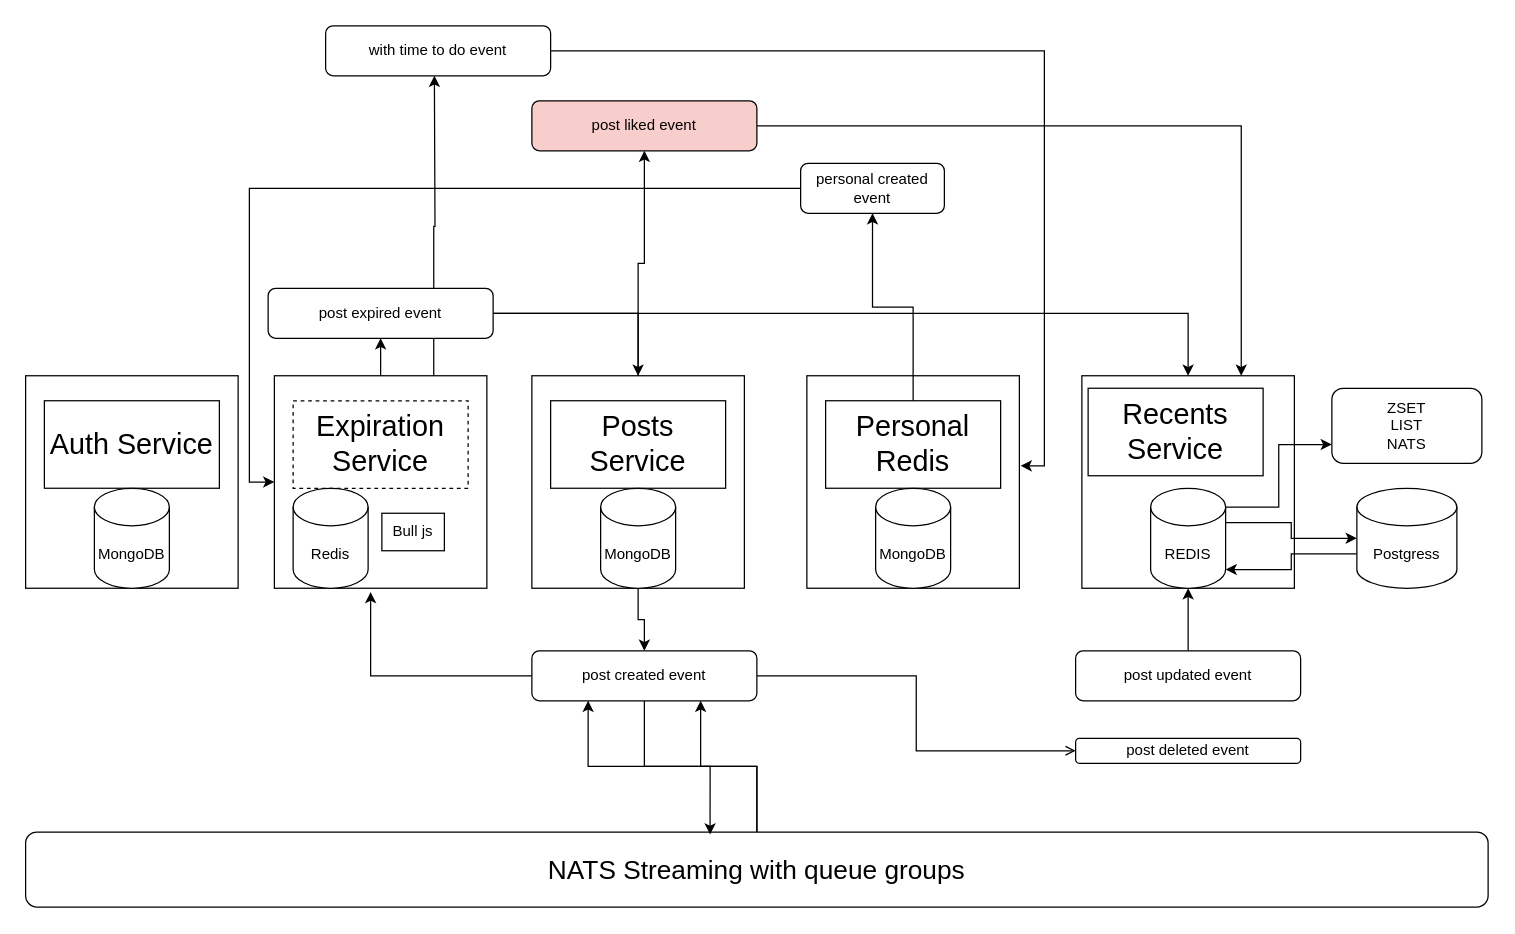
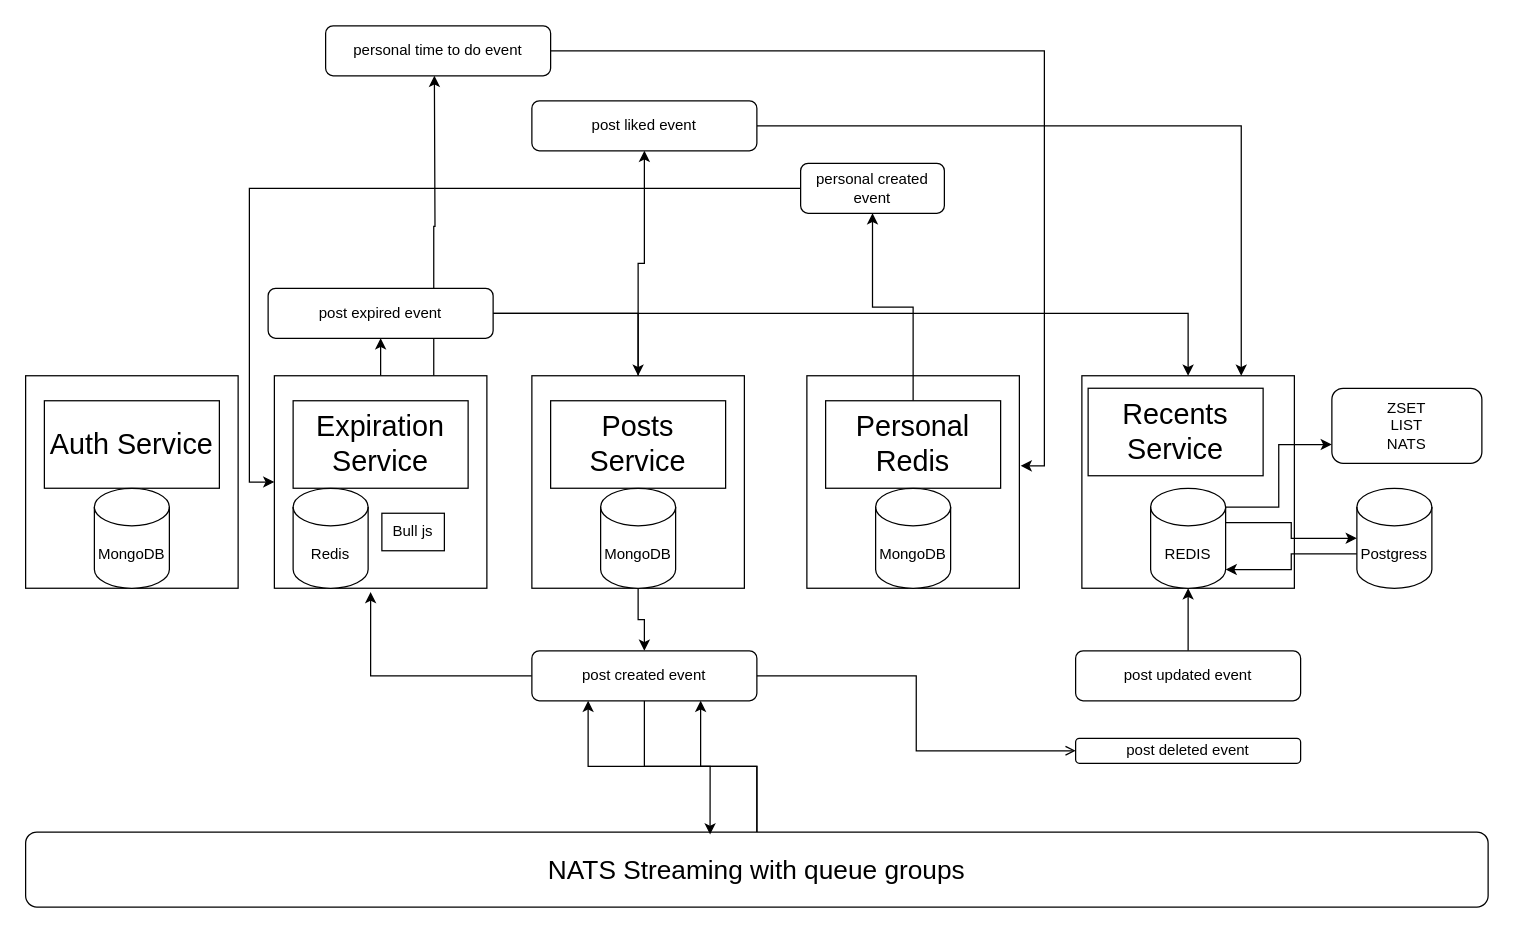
  <mxCell id="0" />
  <mxCell id="1" parent="0" />
  <mxCell id="2" value="" style="whiteSpace=wrap;html=1;aspect=fixed;" parent="1" vertex="1"><mxGeometry x="20" y="300" width="170" height="170" as="geometry" /></mxCell>
  <mxCell id="3" value="&lt;font style=&quot;font-size: 23px&quot;&gt;Auth Service&lt;/font&gt;" style="rounded=0;whiteSpace=wrap;html=1;" parent="1" vertex="1"><mxGeometry x="35" y="320" width="140" height="70" as="geometry" /></mxCell>
  <mxCell id="4" style="edgeStyle=orthogonalEdgeStyle;rounded=0;orthogonalLoop=1;jettySize=auto;html=1;exitX=0.5;exitY=0;exitDx=0;exitDy=0;entryX=0.5;entryY=1;entryDx=0;entryDy=0;" parent="1" source="6" target="26" edge="1"><mxGeometry relative="1" as="geometry" /></mxCell>
  <mxCell id="5" style="edgeStyle=orthogonalEdgeStyle;rounded=0;orthogonalLoop=1;jettySize=auto;html=1;exitX=0.75;exitY=0;exitDx=0;exitDy=0;" parent="1" source="6" edge="1"><mxGeometry relative="1" as="geometry"><mxPoint x="347" y="60" as="targetPoint" /></mxGeometry></mxCell>
  <mxCell id="6" value="" style="whiteSpace=wrap;html=1;aspect=fixed;" parent="1" vertex="1"><mxGeometry x="219" y="300" width="170" height="170" as="geometry" /></mxCell>
- <mxCell id="7" value="&lt;font style=&quot;font-size: 23px&quot;&gt;Expiration Service&lt;/font&gt;" style="rounded=0;whiteSpace=wrap;html=1;dashed=1;" parent="1" vertex="1"><mxGeometry x="234" y="320" width="140" height="70" as="geometry" /></mxCell>
+ <mxCell id="7" value="&lt;font style=&quot;font-size: 23px&quot;&gt;Expiration Service&lt;/font&gt;" style="rounded=0;whiteSpace=wrap;html=1;" parent="1" vertex="1"><mxGeometry x="234" y="320" width="140" height="70" as="geometry" /></mxCell>
  <mxCell id="8" style="edgeStyle=orthogonalEdgeStyle;rounded=0;orthogonalLoop=1;jettySize=auto;html=1;entryX=0.5;entryY=0;entryDx=0;entryDy=0;" parent="1" source="10" target="23" edge="1"><mxGeometry relative="1" as="geometry" /></mxCell>
  <mxCell id="9" style="edgeStyle=orthogonalEdgeStyle;rounded=0;orthogonalLoop=1;jettySize=auto;html=1;" parent="1" source="10" target="44" edge="1"><mxGeometry relative="1" as="geometry" /></mxCell>
  <mxCell id="10" value="" style="whiteSpace=wrap;html=1;aspect=fixed;" parent="1" vertex="1"><mxGeometry x="425" y="300" width="170" height="170" as="geometry" /></mxCell>
  <mxCell id="11" value="&lt;font style=&quot;font-size: 23px&quot;&gt;Posts Service&lt;/font&gt;" style="rounded=0;whiteSpace=wrap;html=1;" parent="1" vertex="1"><mxGeometry x="440" y="320" width="140" height="70" as="geometry" /></mxCell>
  <mxCell id="12" value="" style="whiteSpace=wrap;html=1;aspect=fixed;" parent="1" vertex="1"><mxGeometry x="645" y="300" width="170" height="170" as="geometry" /></mxCell>
  <mxCell id="13" style="edgeStyle=orthogonalEdgeStyle;rounded=0;orthogonalLoop=1;jettySize=auto;html=1;entryX=0.5;entryY=1;entryDx=0;entryDy=0;" parent="1" source="14" target="31" edge="1"><mxGeometry relative="1" as="geometry" /></mxCell>
  <mxCell id="14" value="&lt;font style=&quot;font-size: 23px&quot;&gt;Personal Redis&lt;/font&gt;" style="rounded=0;whiteSpace=wrap;html=1;" parent="1" vertex="1"><mxGeometry x="660" y="320" width="140" height="70" as="geometry" /></mxCell>
  <mxCell id="15" value="" style="whiteSpace=wrap;html=1;aspect=fixed;" parent="1" vertex="1"><mxGeometry x="865" y="300" width="170" height="170" as="geometry" /></mxCell>
  <mxCell id="16" value="&lt;font style=&quot;font-size: 23px&quot;&gt;Recents Service&lt;/font&gt;" style="rounded=0;whiteSpace=wrap;html=1;" parent="1" vertex="1"><mxGeometry x="870" y="310" width="140" height="70" as="geometry" /></mxCell>
  <mxCell id="17" style="edgeStyle=orthogonalEdgeStyle;rounded=0;orthogonalLoop=1;jettySize=auto;html=1;exitX=0.5;exitY=0;exitDx=0;exitDy=0;entryX=0.75;entryY=1;entryDx=0;entryDy=0;" parent="1" source="19" target="23" edge="1"><mxGeometry relative="1" as="geometry" /></mxCell>
  <mxCell id="18" style="edgeStyle=orthogonalEdgeStyle;rounded=0;orthogonalLoop=1;jettySize=auto;html=1;entryX=0.25;entryY=1;entryDx=0;entryDy=0;" parent="1" source="19" target="23" edge="1"><mxGeometry relative="1" as="geometry" /></mxCell>
  <mxCell id="19" value="&lt;font style=&quot;font-size: 21px&quot;&gt;NATS Streaming with queue groups&lt;/font&gt;" style="rounded=1;whiteSpace=wrap;html=1;" parent="1" vertex="1"><mxGeometry x="20" y="665" width="1170" height="60" as="geometry" /></mxCell>
  <mxCell id="20" style="edgeStyle=orthogonalEdgeStyle;rounded=0;orthogonalLoop=1;jettySize=auto;html=1;entryX=0.468;entryY=0.033;entryDx=0;entryDy=0;entryPerimeter=0;" parent="1" source="23" target="19" edge="1"><mxGeometry relative="1" as="geometry" /></mxCell>
  <mxCell id="21" style="edgeStyle=orthogonalEdgeStyle;rounded=0;orthogonalLoop=1;jettySize=auto;html=1;entryX=0.453;entryY=1.018;entryDx=0;entryDy=0;entryPerimeter=0;" parent="1" source="23" target="6" edge="1"><mxGeometry relative="1" as="geometry" /></mxCell>
  <mxCell id="22" style="edgeStyle=orthogonalEdgeStyle;rounded=0;orthogonalLoop=1;jettySize=auto;html=1;entryX=0.5;entryY=1;entryDx=0;entryDy=0;" parent="1" source="28" target="15" edge="1"><mxGeometry relative="1" as="geometry" /></mxCell>
  <mxCell id="23" value="post created event" style="rounded=1;whiteSpace=wrap;html=1;" parent="1" vertex="1"><mxGeometry x="425" y="520" width="180" height="40" as="geometry" /></mxCell>
  <mxCell id="24" style="edgeStyle=orthogonalEdgeStyle;rounded=0;orthogonalLoop=1;jettySize=auto;html=1;" parent="1" source="26" target="15" edge="1"><mxGeometry relative="1" as="geometry"><Array as="points"><mxPoint x="950" y="250" /></Array></mxGeometry></mxCell>
  <mxCell id="25" style="edgeStyle=orthogonalEdgeStyle;rounded=0;orthogonalLoop=1;jettySize=auto;html=1;entryX=0.5;entryY=0;entryDx=0;entryDy=0;" parent="1" source="26" target="10" edge="1"><mxGeometry relative="1" as="geometry" /></mxCell>
  <mxCell id="26" value="post expired event" style="rounded=1;whiteSpace=wrap;html=1;" parent="1" vertex="1"><mxGeometry x="214" y="230" width="180" height="40" as="geometry" /></mxCell>
  <mxCell id="27" value="post deleted event" style="rounded=1;whiteSpace=wrap;html=1;" parent="1" vertex="1"><mxGeometry x="860" y="590" width="180" height="20" as="geometry" /></mxCell>
  <mxCell id="28" value="post updated event" style="rounded=1;whiteSpace=wrap;html=1;" parent="1" vertex="1"><mxGeometry x="860" y="520" width="180" height="40" as="geometry" /></mxCell>
  <mxCell id="29" style="edgeStyle=orthogonalEdgeStyle;rounded=0;orthogonalLoop=1;jettySize=auto;html=1;entryX=0;entryY=0.5;entryDx=0;entryDy=0;endArrow=open;" parent="1" source="23" target="27" edge="1"><mxGeometry relative="1" as="geometry"><mxPoint x="605" y="540" as="sourcePoint" /><mxPoint x="950" y="470" as="targetPoint" /></mxGeometry></mxCell>
  <mxCell id="30" style="edgeStyle=orthogonalEdgeStyle;rounded=0;orthogonalLoop=1;jettySize=auto;html=1;entryX=0;entryY=0.5;entryDx=0;entryDy=0;" parent="1" source="31" target="6" edge="1"><mxGeometry relative="1" as="geometry" /></mxCell>
  <mxCell id="31" value="personal created event" style="rounded=1;whiteSpace=wrap;html=1;" parent="1" vertex="1"><mxGeometry x="640" y="130" width="115" height="40" as="geometry" /></mxCell>
  <mxCell id="32" style="edgeStyle=orthogonalEdgeStyle;rounded=0;orthogonalLoop=1;jettySize=auto;html=1;entryX=1.006;entryY=0.424;entryDx=0;entryDy=0;entryPerimeter=0;" parent="1" source="33" target="12" edge="1"><mxGeometry relative="1" as="geometry" /></mxCell>
- <mxCell id="33" value="with time to do event" style="rounded=1;whiteSpace=wrap;html=1;" parent="1" vertex="1"><mxGeometry x="260" y="20" width="180" height="40" as="geometry" /></mxCell>
+ <mxCell id="33" value="personal time to do event" style="rounded=1;whiteSpace=wrap;html=1;" parent="1" vertex="1"><mxGeometry x="260" y="20" width="180" height="40" as="geometry" /></mxCell>
  <mxCell id="34" style="edgeStyle=orthogonalEdgeStyle;rounded=0;orthogonalLoop=1;jettySize=auto;html=1;exitX=1;exitY=0;exitDx=0;exitDy=27.5;exitPerimeter=0;entryX=0;entryY=0.5;entryDx=0;entryDy=0;entryPerimeter=0;" parent="1" source="36" target="42" edge="1"><mxGeometry relative="1" as="geometry" /></mxCell>
  <mxCell id="35" style="edgeStyle=orthogonalEdgeStyle;rounded=0;orthogonalLoop=1;jettySize=auto;html=1;exitX=1;exitY=0;exitDx=0;exitDy=15;exitPerimeter=0;entryX=0;entryY=0.75;entryDx=0;entryDy=0;" parent="1" source="36" target="45" edge="1"><mxGeometry relative="1" as="geometry" /></mxCell>
  <mxCell id="36" value="REDIS&lt;span style=&quot;color: rgba(0 , 0 , 0 , 0) ; font-family: monospace ; font-size: 0px&quot;&gt;%3CmxGraphModel%3E%3Croot%3E%3CmxCell%20id%3D%220%22%2F%3E%3CmxCell%20id%3D%221%22%20parent%3D%220%22%2F%3E%3CmxCell%20id%3D%222%22%20value%3D%22post%20created%20event%22%20style%3D%22rounded%3D1%3BwhiteSpace%3Dwrap%3Bhtml%3D1%3B%22%20vertex%3D%221%22%20parent%3D%221%22%3E%3CmxGeometry%20x%3D%22450%22%20y%3D%22320%22%20width%3D%22180%22%20height%3D%2240%22%20as%3D%22geometry%22%2F%3E%3C%2FmxCell%3E%3C%2Froot%3E%3C%2FmxGraphModel%3E&lt;/span&gt;" style="shape=cylinder3;whiteSpace=wrap;html=1;boundedLbl=1;backgroundOutline=1;size=15;" parent="1" vertex="1"><mxGeometry x="920" y="390" width="60" height="80" as="geometry" /></mxCell>
  <mxCell id="37" value="MongoDB" style="shape=cylinder3;whiteSpace=wrap;html=1;boundedLbl=1;backgroundOutline=1;size=15;" parent="1" vertex="1"><mxGeometry x="480" y="390" width="60" height="80" as="geometry" /></mxCell>
  <mxCell id="38" value="MongoDB" style="shape=cylinder3;whiteSpace=wrap;html=1;boundedLbl=1;backgroundOutline=1;size=15;" parent="1" vertex="1"><mxGeometry x="700" y="390" width="60" height="80" as="geometry" /></mxCell>
  <mxCell id="39" value="Redis" style="shape=cylinder3;whiteSpace=wrap;html=1;boundedLbl=1;backgroundOutline=1;size=15;" parent="1" vertex="1"><mxGeometry x="234" y="390" width="60" height="80" as="geometry" /></mxCell>
  <mxCell id="40" value="MongoDB" style="shape=cylinder3;whiteSpace=wrap;html=1;boundedLbl=1;backgroundOutline=1;size=15;" parent="1" vertex="1"><mxGeometry x="75" y="390" width="60" height="80" as="geometry" /></mxCell>
  <mxCell id="41" style="edgeStyle=orthogonalEdgeStyle;rounded=0;orthogonalLoop=1;jettySize=auto;html=1;exitX=0;exitY=0;exitDx=0;exitDy=52.5;exitPerimeter=0;entryX=1;entryY=1;entryDx=0;entryDy=-15;entryPerimeter=0;" parent="1" source="42" target="36" edge="1"><mxGeometry relative="1" as="geometry" /></mxCell>
- <mxCell id="42" value="Postgress" style="shape=cylinder3;whiteSpace=wrap;html=1;boundedLbl=1;backgroundOutline=1;size=15;" parent="1" vertex="1"><mxGeometry x="1085" y="390" width="80" height="80" as="geometry" /></mxCell>
+ <mxCell id="42" value="Postgress" style="shape=cylinder3;whiteSpace=wrap;html=1;boundedLbl=1;backgroundOutline=1;size=15;" parent="1" vertex="1"><mxGeometry x="1085" y="390" width="60" height="80" as="geometry" /></mxCell>
  <mxCell id="43" style="edgeStyle=orthogonalEdgeStyle;rounded=0;orthogonalLoop=1;jettySize=auto;html=1;exitX=1;exitY=0.5;exitDx=0;exitDy=0;entryX=0.75;entryY=0;entryDx=0;entryDy=0;" parent="1" source="44" target="15" edge="1"><mxGeometry relative="1" as="geometry" /></mxCell>
- <mxCell id="44" value="post liked event" style="rounded=1;whiteSpace=wrap;html=1;fillColor=#f8cecc;" parent="1" vertex="1"><mxGeometry x="425" y="80" width="180" height="40" as="geometry" /></mxCell>
+ <mxCell id="44" value="post liked event" style="rounded=1;whiteSpace=wrap;html=1;" parent="1" vertex="1"><mxGeometry x="425" y="80" width="180" height="40" as="geometry" /></mxCell>
  <mxCell id="45" value="ZSET&lt;br&gt;LIST&lt;br&gt;NATS" style="rounded=1;whiteSpace=wrap;html=1;" parent="1" vertex="1"><mxGeometry x="1065" y="310" width="120" height="60" as="geometry" /></mxCell>
  <mxCell id="46" value="Bull js" style="rounded=0;whiteSpace=wrap;html=1;" parent="1" vertex="1"><mxGeometry x="305" y="410" width="50" height="30" as="geometry" /></mxCell>
